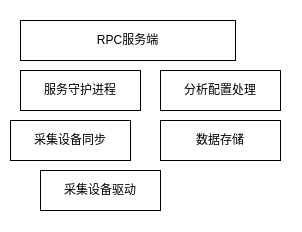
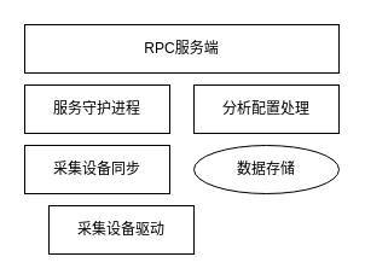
  <mxCell id="0" />
  <mxCell id="1" parent="0" />
- <mxCell id="2" value="采集设备同步" style="rounded=0;whiteSpace=wrap;html=1;" vertex="1" parent="1"><mxGeometry x="10" y="120" width="120" height="40" as="geometry" /></mxCell>
+ <mxCell id="2" value="采集设备同步" style="rounded=0;whiteSpace=wrap;html=1;" vertex="1" parent="1"><mxGeometry x="20" y="120" width="120" height="40" as="geometry" /></mxCell>
  <mxCell id="3" value="采集设备驱动" style="rounded=0;whiteSpace=wrap;html=1;" vertex="1" parent="1"><mxGeometry x="40" y="170" width="120" height="40" as="geometry" /></mxCell>
- <mxCell id="4" value="数据存储" style="rounded=0;whiteSpace=wrap;html=1;" vertex="1" parent="1"><mxGeometry x="160" y="120" width="120" height="40" as="geometry" /></mxCell>
+ <mxCell id="4" value="数据存储" style="ellipse;whiteSpace=wrap;html=1;" vertex="1" parent="1"><mxGeometry x="160" y="120" width="120" height="40" as="geometry" /></mxCell>
  <mxCell id="5" value="服务守护进程" style="rounded=0;whiteSpace=wrap;html=1;" vertex="1" parent="1"><mxGeometry x="20" y="70" width="120" height="40" as="geometry" /></mxCell>
  <mxCell id="6" value="分析配置处理" style="rounded=0;whiteSpace=wrap;html=1;" vertex="1" parent="1"><mxGeometry x="160" y="70" width="120" height="40" as="geometry" /></mxCell>
- <mxCell id="7" value="RPC服务端" style="rounded=0;whiteSpace=wrap;html=1;" vertex="1" parent="1"><mxGeometry x="20" y="20" width="215" height="40" as="geometry" /></mxCell>
+ <mxCell id="7" value="RPC服务端" style="rounded=0;whiteSpace=wrap;html=1;" vertex="1" parent="1"><mxGeometry x="20" y="20" width="260" height="40" as="geometry" /></mxCell>
